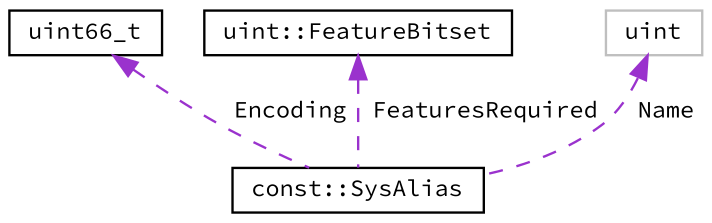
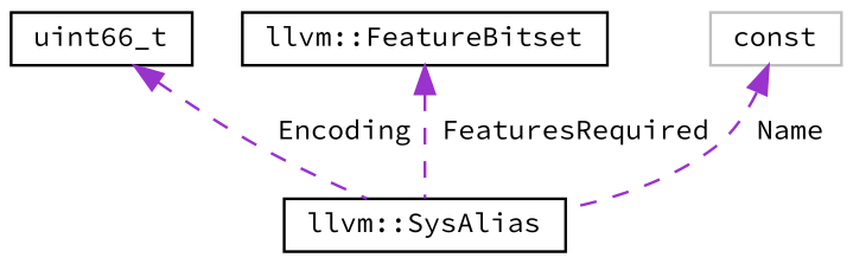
  digraph {
    fontname="Source Code Pro"
    node [color=black fontname="Source Code Pro" fontsize=10 shape=record]
    edge [color=darkorchid3 dir=back fontname="Source Code Pro" fontsize=10 labelfontname=Helvetica labelfontsize=10 style=dashed]
-   n1 [height=0.2 label="const::SysAlias" width=0.4]
+   n1 [height=0.2 label="llvm::SysAlias" width=0.4]
    n2 [height=0.2 label=uint66_t width=0.4]
-   n3 [height=0.2 label="uint::FeatureBitset" width=0.4]
-   n4 [color=grey75 height=0.2 label=uint width=0.4]
+   n3 [height=0.2 label="llvm::FeatureBitset" width=0.4]
+   n4 [color=grey75 height=0.2 label=const width=0.4]
    n2 -> n1 [label=" Encoding"]
    n3 -> n1 [label=" FeaturesRequired"]
    n4 -> n1 [label=" Name"]
  }
